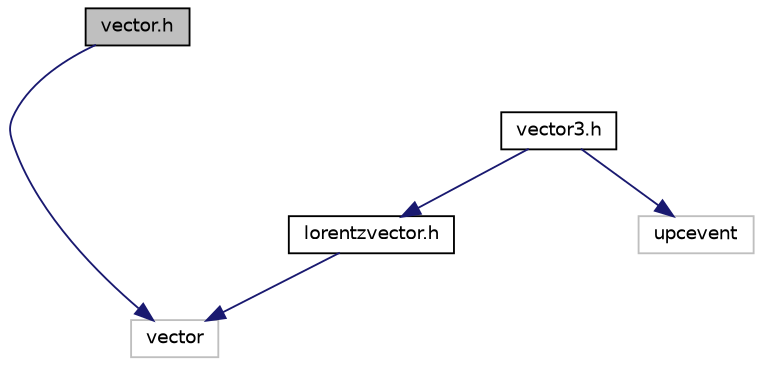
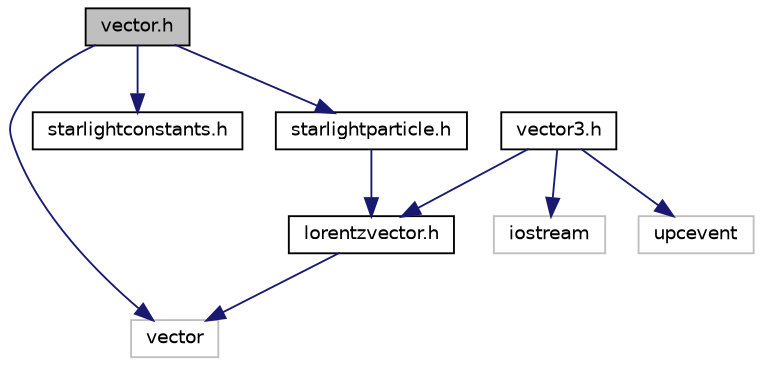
  digraph {
    node [color=black fontname=Helvetica fontsize=10 shape=record]
    edge [color=midnightblue fontname=Helvetica fontsize=10 labelfontname=Helvetica labelfontsize=10 style=solid]
    n1 [fillcolor=grey75 fontcolor=black height=0.2 label="vector.h" style=filled width=0.4]
    n2 [color=grey75 height=0.2 label=vector width=0.4]
+   n3 [height=0.2 label="starlightconstants.h" width=0.4]
+   n4 [height=0.2 label="starlightparticle.h" width=0.4]
    n5 [height=0.2 label="lorentzvector.h" width=0.4]
    n6 [height=0.2 label="vector3.h" width=0.4]
+   n7 [color=grey75 height=0.2 label=iostream width=0.4]
    n8 [color=grey75 height=0.2 label=upcevent width=0.4]
    n1 -> n2
+   n1 -> n3
+   n1 -> n4
+   n4 -> n5
    n5 -> n2
    n6 -> n5
+   n6 -> n7
    n6 -> n8
  }
